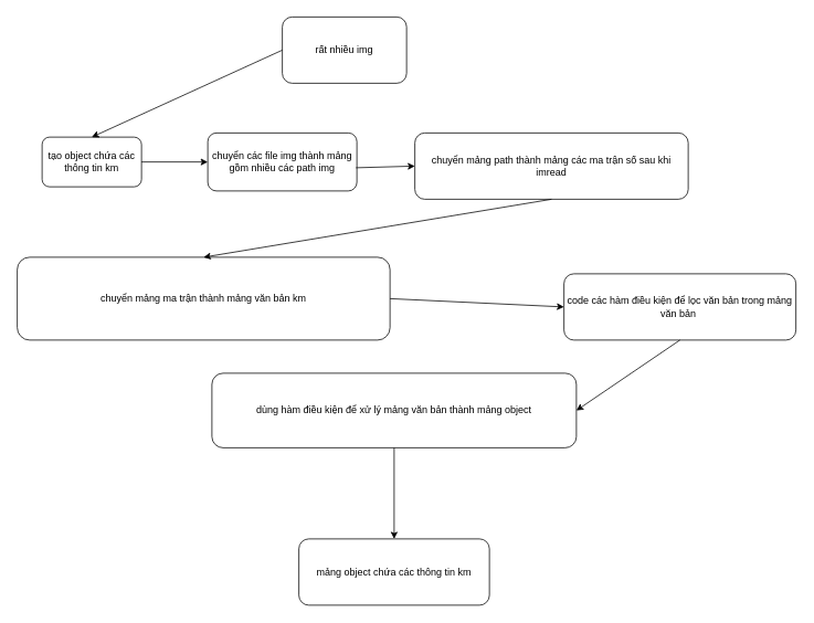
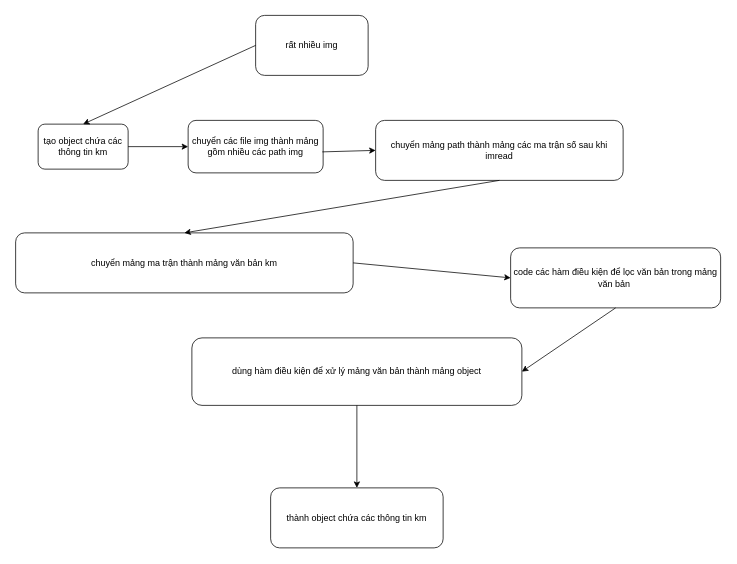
  <mxCell id="0" />
  <mxCell id="1" parent="0" />
  <mxCell id="2" value="rất nhiều img" style="rounded=1;whiteSpace=wrap;html=1;" vertex="1" parent="1"><mxGeometry x="340" y="20" width="150" height="80" as="geometry" /></mxCell>
- <mxCell id="3" value="mảng object chứa các thông tin km" style="rounded=1;whiteSpace=wrap;html=1;" vertex="1" parent="1"><mxGeometry x="360" y="650" width="230" height="80" as="geometry" /></mxCell>
+ <mxCell id="3" value="thành object chứa các thông tin km" style="rounded=1;whiteSpace=wrap;html=1;" vertex="1" parent="1"><mxGeometry x="360" y="650" width="230" height="80" as="geometry" /></mxCell>
  <mxCell id="4" value="tạo object chứa các thông tin km" style="rounded=1;whiteSpace=wrap;html=1;" vertex="1" parent="1"><mxGeometry x="50" y="165" width="120" height="60" as="geometry" /></mxCell>
  <mxCell id="5" value="chuyển các file img thành mảng gồm nhiều các path img" style="rounded=1;whiteSpace=wrap;html=1;" vertex="1" parent="1"><mxGeometry x="250" y="160" width="180" height="70" as="geometry" /></mxCell>
  <mxCell id="6" value="chuyển mảng path thành mảng các ma trận số sau khi imread" style="rounded=1;whiteSpace=wrap;html=1;" vertex="1" parent="1"><mxGeometry x="500" y="160" width="330" height="80" as="geometry" /></mxCell>
- <mxCell id="7" value="chuyển mảng ma trận thành mảng văn bản km" style="rounded=1;whiteSpace=wrap;html=1;" vertex="1" parent="1"><mxGeometry x="20" y="310" width="450" height="100" as="geometry" /></mxCell>
+ <mxCell id="7" value="chuyển mảng ma trận thành mảng văn bản km" style="rounded=1;whiteSpace=wrap;html=1;" vertex="1" parent="1"><mxGeometry x="20" y="310" width="450" height="80" as="geometry" /></mxCell>
  <mxCell id="8" value="code các hàm điều kiện để lọc văn bản trong mảng văn bản&amp;nbsp;" style="rounded=1;whiteSpace=wrap;html=1;" vertex="1" parent="1"><mxGeometry x="680" y="330" width="280" height="80" as="geometry" /></mxCell>
  <mxCell id="9" value="dùng hàm điều kiện để xử lý mảng văn bản thành mảng object" style="rounded=1;whiteSpace=wrap;html=1;" vertex="1" parent="1"><mxGeometry x="255" y="450" width="440" height="90" as="geometry" /></mxCell>
  <mxCell id="10" value="" style="endArrow=classic;html=1;rounded=0;exitX=0;exitY=0.5;exitDx=0;exitDy=0;entryX=0.5;entryY=0;entryDx=0;entryDy=0;" edge="1" parent="1" source="2" target="4"><mxGeometry width="50" height="50" relative="1" as="geometry"><mxPoint x="460" y="330" as="sourcePoint" /><mxPoint x="510" y="280" as="targetPoint" /></mxGeometry></mxCell>
  <mxCell id="11" value="" style="endArrow=classic;html=1;rounded=0;exitX=1;exitY=0.5;exitDx=0;exitDy=0;entryX=0;entryY=0.5;entryDx=0;entryDy=0;" edge="1" parent="1" source="4" target="5"><mxGeometry width="50" height="50" relative="1" as="geometry"><mxPoint x="460" y="330" as="sourcePoint" /><mxPoint x="510" y="280" as="targetPoint" /></mxGeometry></mxCell>
  <mxCell id="12" value="" style="endArrow=classic;html=1;rounded=0;exitX=0.994;exitY=0.6;exitDx=0;exitDy=0;exitPerimeter=0;entryX=0;entryY=0.5;entryDx=0;entryDy=0;" edge="1" parent="1" source="5" target="6"><mxGeometry width="50" height="50" relative="1" as="geometry"><mxPoint x="460" y="330" as="sourcePoint" /><mxPoint x="510" y="280" as="targetPoint" /></mxGeometry></mxCell>
  <mxCell id="13" value="" style="endArrow=classic;html=1;rounded=0;exitX=0.5;exitY=1;exitDx=0;exitDy=0;entryX=0.5;entryY=0;entryDx=0;entryDy=0;" edge="1" parent="1" source="6" target="7"><mxGeometry width="50" height="50" relative="1" as="geometry"><mxPoint x="460" y="330" as="sourcePoint" /><mxPoint x="510" y="280" as="targetPoint" /></mxGeometry></mxCell>
  <mxCell id="14" value="" style="endArrow=classic;html=1;rounded=0;exitX=1;exitY=0.5;exitDx=0;exitDy=0;entryX=0;entryY=0.5;entryDx=0;entryDy=0;" edge="1" parent="1" source="7" target="8"><mxGeometry width="50" height="50" relative="1" as="geometry"><mxPoint x="460" y="330" as="sourcePoint" /><mxPoint x="510" y="280" as="targetPoint" /></mxGeometry></mxCell>
  <mxCell id="15" value="" style="endArrow=classic;html=1;rounded=0;exitX=0.5;exitY=1;exitDx=0;exitDy=0;entryX=1;entryY=0.5;entryDx=0;entryDy=0;" edge="1" parent="1" source="8" target="9"><mxGeometry width="50" height="50" relative="1" as="geometry"><mxPoint x="460" y="330" as="sourcePoint" /><mxPoint x="510" y="280" as="targetPoint" /></mxGeometry></mxCell>
  <mxCell id="16" value="" style="endArrow=classic;html=1;rounded=0;exitX=0.5;exitY=1;exitDx=0;exitDy=0;entryX=0.5;entryY=0;entryDx=0;entryDy=0;" edge="1" parent="1" source="9" target="3"><mxGeometry width="50" height="50" relative="1" as="geometry"><mxPoint x="460" y="640" as="sourcePoint" /><mxPoint x="510" y="590" as="targetPoint" /></mxGeometry></mxCell>
